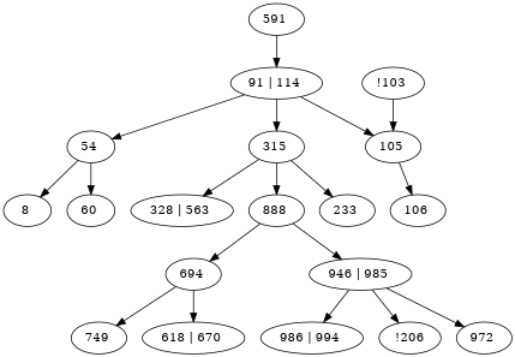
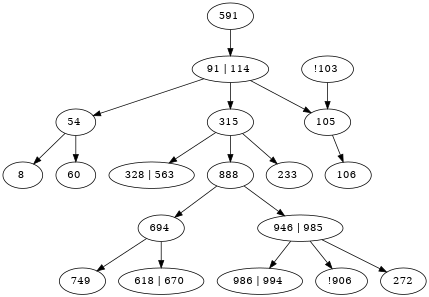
  digraph {
    n1 [label="591 "]
    n2 [label="91 | 114 "]
    n3 [label="54 "]
    n4 [label="105 "]
    n5 [label="315 "]
    n6 [label="888 "]
    n7 [label="694 "]
    n8 [label="946 | 985 "]
    n9 [label="8 "]
    n10 [label="60 "]
    n11 [label="106 "]
    n12 [label="233 "]
    n13 [label="328 | 563 "]
    n14 [label="!103 "]
    n15 [label="618 | 670 "]
    n16 [label="749 "]
-   n17 [label="!206"]
-   n18 [label="972 "]
+   n17 [label="!906 "]
+   n18 [label=272]
    n19 [label="986 | 994 "]
    n1 -> n2
    n2 -> n3
    n2 -> n4
    n2 -> n5
    n3 -> n9
    n3 -> n10
    n4 -> n11
    n5 -> n6
    n5 -> n12
    n5 -> n13
    n6 -> n7
    n6 -> n8
    n7 -> n15
    n7 -> n16
    n8 -> n17
    n8 -> n18
    n8 -> n19
    n14 -> n4
  }
